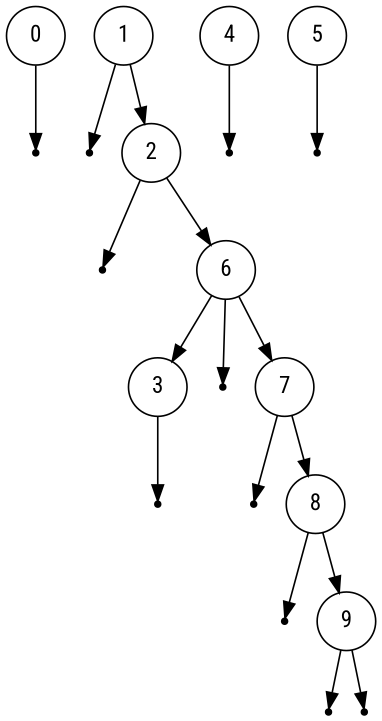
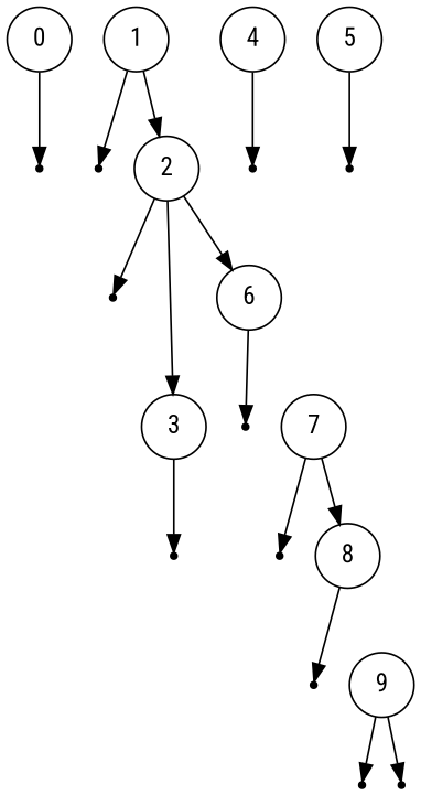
  digraph {
    fontname="Roboto Condensed"
    node [fontname="Roboto Condensed" shape=point]
    edge [fontname="Roboto Condensed"]
    0 [shape=circle]
    null1
    1 [shape=circle]
    null2
    2 [shape=circle]
    null3
    3 [shape=circle]
    6 [shape=circle]
    null4
    4 [shape=circle]
    null5
    5 [shape=circle]
    null6
    null7
    7 [shape=circle]
    null8
    8 [shape=circle]
    null9
    9 [shape=circle]
    null10
    null11
    0 -> null1
    1 -> null2
    1 -> 2
    2 -> null3
-   6 -> 3
+   2 -> 3
    2 -> 6
    3 -> null4
    6 -> null7
-   6 -> 7
    4 -> null5
    5 -> null6
    7 -> null8
    7 -> 8
    8 -> null9
-   8 -> 9
    9 -> null10
    9 -> null11
  }
